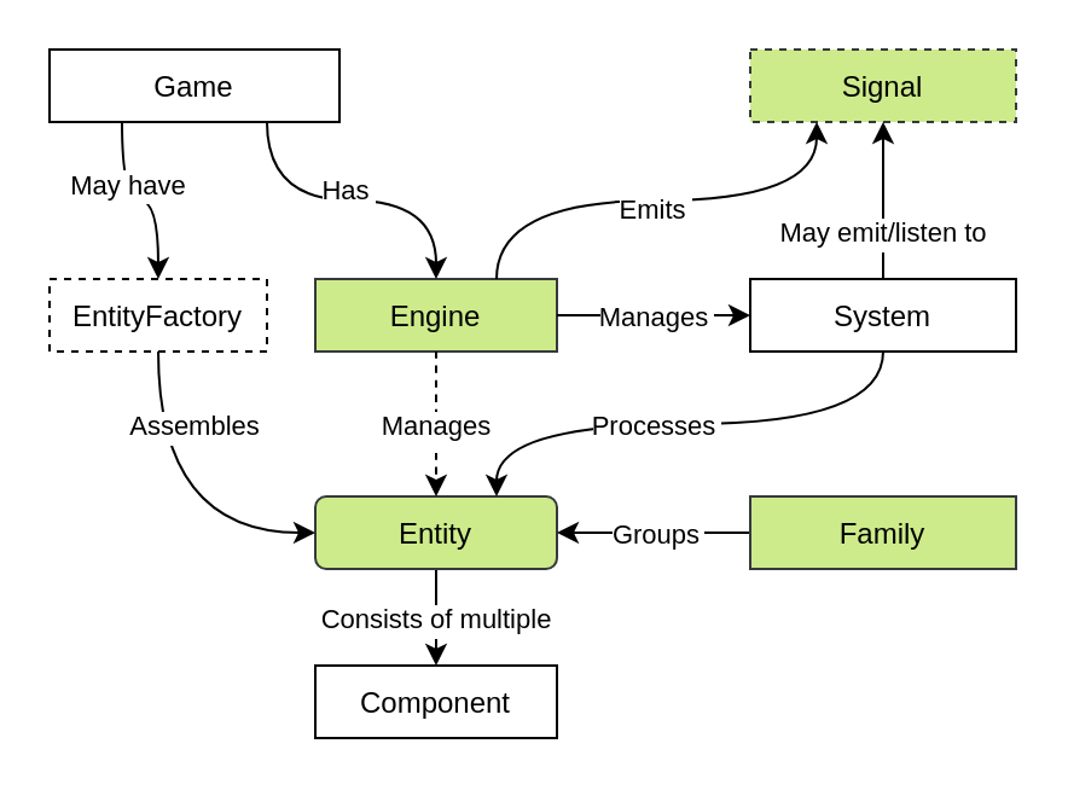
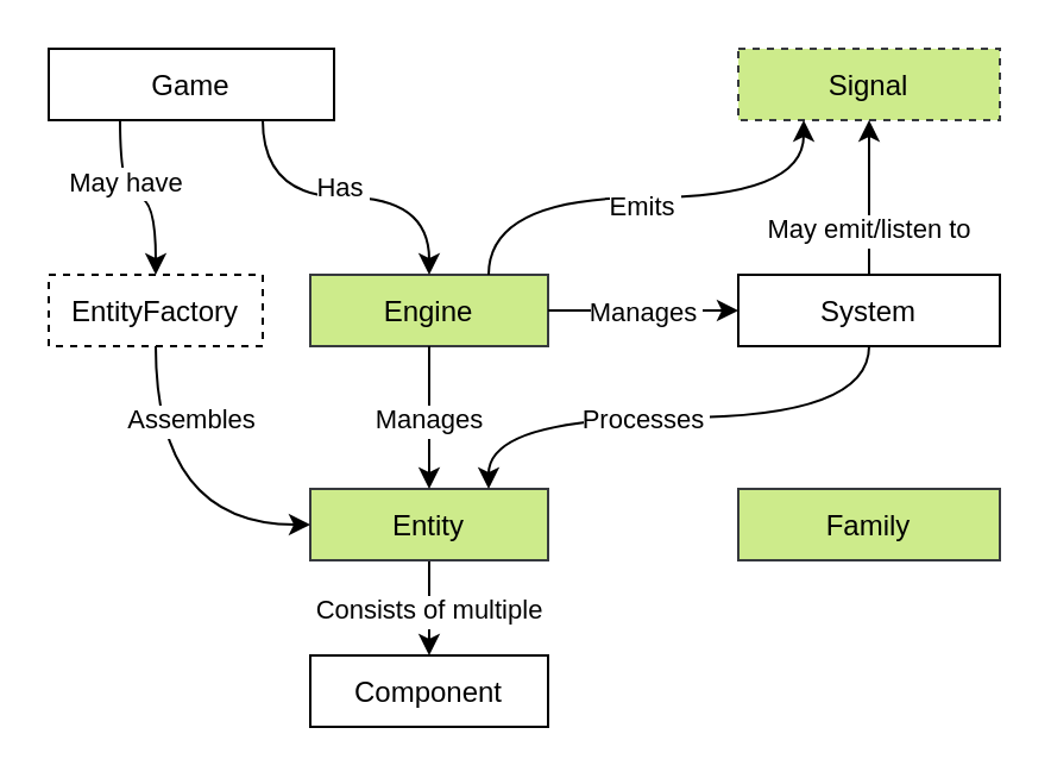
  <mxCell id="0" />
  <mxCell id="1" parent="0" />
  <mxCell id="2" value="" style="edgeStyle=orthogonalEdgeStyle;rounded=0;orthogonalLoop=1;jettySize=auto;exitX=0.5;exitY=1;exitDx=0;exitDy=0;entryX=0.5;entryY=0;entryDx=0;entryDy=0;curved=1;" parent="1" source="4" target="5" edge="1"><mxGeometry relative="1" as="geometry" /></mxCell>
  <mxCell id="3" value="Consists of multiple" style="edgeLabel;align=center;verticalAlign=middle;resizable=0;points=[];" parent="2" vertex="1" connectable="0"><mxGeometry x="0.29" y="-1" relative="1" as="geometry"><mxPoint x="1" y="-6" as="offset" /></mxGeometry></mxCell>
- <mxCell id="4" value="Entity" style="fillColor=#cdeb8b;strokeColor=#36393d;rounded=1;" parent="1" vertex="1"><mxGeometry x="130" y="205" width="100" height="30" as="geometry" /></mxCell>
+ <mxCell id="4" value="Entity" style="rounded=0;fillColor=#cdeb8b;strokeColor=#36393d;" parent="1" vertex="1"><mxGeometry x="130" y="205" width="100" height="30" as="geometry" /></mxCell>
  <mxCell id="5" value="Component" style="rounded=0;" parent="1" vertex="1"><mxGeometry x="130" y="275" width="100" height="30" as="geometry" /></mxCell>
  <mxCell id="6" value="Engine" style="rounded=0;fillColor=#cdeb8b;strokeColor=#36393d;" parent="1" vertex="1"><mxGeometry x="130" y="115" width="100" height="30" as="geometry" /></mxCell>
  <mxCell id="7" value="Signal" style="rounded=0;fillColor=#cdeb8b;strokeColor=#36393d;dashed=1;" parent="1" vertex="1"><mxGeometry x="310" y="20" width="110" height="30" as="geometry" /></mxCell>
- <mxCell id="8" value="" style="edgeStyle=orthogonalEdgeStyle;rounded=0;orthogonalLoop=1;jettySize=auto;exitX=0.5;exitY=1;exitDx=0;exitDy=0;entryX=0.5;entryY=0;entryDx=0;entryDy=0;curved=1;dashed=1;" parent="1" source="6" target="4" edge="1"><mxGeometry relative="1" as="geometry"><mxPoint x="180" y="155" as="sourcePoint" /></mxGeometry></mxCell>
+ <mxCell id="8" value="" style="edgeStyle=orthogonalEdgeStyle;rounded=0;orthogonalLoop=1;jettySize=auto;exitX=0.5;exitY=1;exitDx=0;exitDy=0;entryX=0.5;entryY=0;entryDx=0;entryDy=0;curved=1;" parent="1" source="6" target="4" edge="1"><mxGeometry relative="1" as="geometry"><mxPoint x="180" y="155" as="sourcePoint" /></mxGeometry></mxCell>
  <mxCell id="9" value="Manages" style="edgeLabel;align=center;verticalAlign=middle;resizable=0;points=[];" parent="8" vertex="1" connectable="0"><mxGeometry x="-0.29" y="1" relative="1" as="geometry"><mxPoint x="-1" y="9" as="offset" /></mxGeometry></mxCell>
  <mxCell id="10" value="" style="edgeStyle=orthogonalEdgeStyle;rounded=0;orthogonalLoop=1;jettySize=auto;exitX=0.75;exitY=0;exitDx=0;exitDy=0;entryX=0.25;entryY=1;entryDx=0;entryDy=0;curved=1;" parent="1" source="6" target="7" edge="1"><mxGeometry relative="1" as="geometry"><mxPoint x="412.5" y="125" as="sourcePoint" /></mxGeometry></mxCell>
  <mxCell id="11" value="Emits" style="edgeLabel;align=center;verticalAlign=middle;resizable=0;points=[];" parent="10" vertex="1" connectable="0"><mxGeometry x="-0.301" relative="1" as="geometry"><mxPoint x="28" y="3" as="offset" /></mxGeometry></mxCell>
  <mxCell id="12" value="" style="rounded=0;orthogonalLoop=1;jettySize=auto;exitX=1;exitY=0.5;exitDx=0;exitDy=0;entryX=0;entryY=0.5;entryDx=0;entryDy=0;" parent="1" source="6" target="18" edge="1"><mxGeometry relative="1" as="geometry"><mxPoint x="375" y="155" as="sourcePoint" /><mxPoint x="320" y="130" as="targetPoint" /></mxGeometry></mxCell>
  <mxCell id="13" value="Manages" style="edgeLabel;align=center;verticalAlign=middle;resizable=0;points=[];" parent="12" vertex="1" connectable="0"><mxGeometry x="0.274" y="2" relative="1" as="geometry"><mxPoint x="-11" y="2" as="offset" /></mxGeometry></mxCell>
  <mxCell id="14" value="" style="edgeStyle=orthogonalEdgeStyle;rounded=0;orthogonalLoop=1;jettySize=auto;exitX=0.5;exitY=1;exitDx=0;exitDy=0;entryX=0.75;entryY=0;entryDx=0;entryDy=0;curved=1;" parent="1" source="18" target="4" edge="1"><mxGeometry relative="1" as="geometry" /></mxCell>
  <mxCell id="15" value="Processes" style="edgeLabel;align=center;verticalAlign=middle;resizable=0;points=[];" parent="14" vertex="1" connectable="0"><mxGeometry x="0.156" relative="1" as="geometry"><mxPoint x="2" as="offset" /></mxGeometry></mxCell>
  <mxCell id="16" value="" style="rounded=0;orthogonalLoop=1;jettySize=auto;exitX=0.5;exitY=0;exitDx=0;exitDy=0;entryX=0.5;entryY=1;entryDx=0;entryDy=0;edgeStyle=orthogonalEdgeStyle;curved=1;" parent="1" source="18" target="7" edge="1"><mxGeometry relative="1" as="geometry" /></mxCell>
  <mxCell id="17" value="May emit/listen to" style="edgeLabel;align=center;verticalAlign=middle;resizable=0;points=[];" parent="16" vertex="1" connectable="0"><mxGeometry x="-0.496" y="-3" relative="1" as="geometry"><mxPoint x="-3" y="-4" as="offset" /></mxGeometry></mxCell>
  <mxCell id="18" value="System" style="rounded=0;" parent="1" vertex="1"><mxGeometry x="310" y="115" width="110" height="30" as="geometry" /></mxCell>
- <mxCell id="19" value="" style="edgeStyle=orthogonalEdgeStyle;rounded=0;orthogonalLoop=1;jettySize=auto;exitX=0;exitY=0.5;exitDx=0;exitDy=0;entryX=1;entryY=0.5;entryDx=0;entryDy=0;curved=1;" parent="1" source="21" target="4" edge="1"><mxGeometry relative="1" as="geometry" /></mxCell>
- <mxCell id="20" value="Groups" style="edgeLabel;align=center;verticalAlign=middle;resizable=0;points=[];" parent="19" vertex="1" connectable="0"><mxGeometry x="-0.763" relative="1" as="geometry"><mxPoint x="-30" as="offset" /></mxGeometry></mxCell>
  <mxCell id="21" value="Family" style="rounded=0;fillColor=#cdeb8b;strokeColor=#36393d;" parent="1" vertex="1"><mxGeometry x="310" y="205" width="110" height="30" as="geometry" /></mxCell>
  <mxCell id="22" value="" style="edgeStyle=orthogonalEdgeStyle;curved=1;rounded=0;orthogonalLoop=1;jettySize=auto;exitX=0.5;exitY=1;exitDx=0;exitDy=0;entryX=0;entryY=0.5;entryDx=0;entryDy=0;" parent="1" source="24" target="4" edge="1"><mxGeometry relative="1" as="geometry" /></mxCell>
  <mxCell id="23" value="Assembles" style="edgeLabel;align=center;verticalAlign=middle;resizable=0;points=[];" parent="22" vertex="1" connectable="0"><mxGeometry x="-0.329" y="2" relative="1" as="geometry"><mxPoint x="13" y="-17" as="offset" /></mxGeometry></mxCell>
  <mxCell id="24" value="EntityFactory" style="rounded=0;dashed=1;" parent="1" vertex="1"><mxGeometry x="20" y="115" width="90" height="30" as="geometry" /></mxCell>
  <mxCell id="25" value="" style="rounded=0;orthogonalLoop=1;jettySize=auto;exitX=0.75;exitY=1;exitDx=0;exitDy=0;entryX=0.5;entryY=0;entryDx=0;entryDy=0;edgeStyle=orthogonalEdgeStyle;curved=1;" parent="1" source="29" target="6" edge="1"><mxGeometry relative="1" as="geometry" /></mxCell>
  <mxCell id="26" value="Has" style="edgeLabel;align=center;verticalAlign=middle;resizable=0;points=[];" parent="25" vertex="1" connectable="0"><mxGeometry x="-0.257" y="1" relative="1" as="geometry"><mxPoint x="15" y="-4" as="offset" /></mxGeometry></mxCell>
  <mxCell id="27" value="" style="rounded=0;orthogonalLoop=1;jettySize=auto;exitX=0.25;exitY=1;exitDx=0;exitDy=0;entryX=0.5;entryY=0;entryDx=0;entryDy=0;edgeStyle=orthogonalEdgeStyle;curved=1;" parent="1" source="29" target="24" edge="1"><mxGeometry relative="1" as="geometry" /></mxCell>
  <mxCell id="28" value="May have" style="edgeLabel;align=center;verticalAlign=middle;resizable=0;points=[];labelPosition=center;verticalLabelPosition=middle;" parent="27" vertex="1" connectable="0"><mxGeometry x="-0.096" y="6" relative="1" as="geometry"><mxPoint x="-1" y="-1" as="offset" /></mxGeometry></mxCell>
  <mxCell id="29" value="Game" style="rounded=0;" vertex="1" parent="1"><mxGeometry x="20" y="20" width="120" height="30" as="geometry" /></mxCell>
